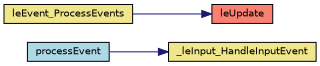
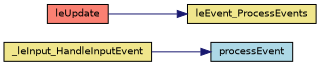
  digraph {
    rankdir=RL
    node [color=black fillcolor=khaki fontname=Helvetica fontsize=10 shape=record style=filled]
    edge [color=midnightblue dir=back fontname=Helvetica fontsize=10 labelfontname=Helvetica labelfontsize=10 style=solid]
    n1 [height=0.2 label=_leInput_HandleInputEvent width=0.4]
    n2 [fillcolor=lightblue height=0.2 label=processEvent width=0.4]
    n3 [height=0.2 label=leEvent_ProcessEvents width=0.4]
    n4 [fillcolor=salmon height=0.2 label=leUpdate width=0.4]
-   n1 -> n2
-   n4 -> n3
+   n2 -> n1
+   n3 -> n4
  }
